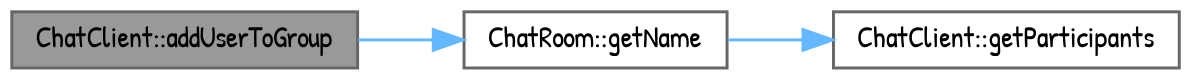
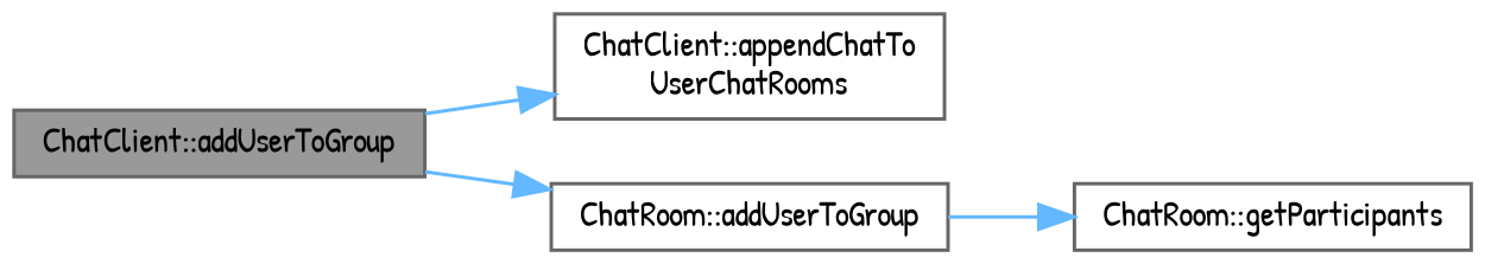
  digraph {
    fontname="Patrick Hand"
    rankdir=LR
    node [color=grey40 fillcolor=white fontname="Patrick Hand" fontsize=10 shape=box style=filled]
    edge [color=steelblue1 fontname="Patrick Hand" fontsize=10 labelfontname=Helvetica labelfontsize=10 style=solid]
    n1 [color=gray40 fillcolor=grey60 fontcolor=black height=0.2 label="ChatClient::addUserToGroup" width=0.4]
-   n3 [height=0.2 label="ChatRoom::getName" width=0.4]
-   n4 [height=0.2 label="ChatClient::getParticipants" width=0.4]
+   n2 [height=0.2 label="ChatClient::appendChatTo\lUserChatRooms" width=0.4]
+   n3 [height=0.2 label="ChatRoom::addUserToGroup" width=0.4]
+   n4 [height=0.2 label="ChatRoom::getParticipants" width=0.4]
+   n1 -> n2
    n1 -> n3
    n3 -> n4
  }
